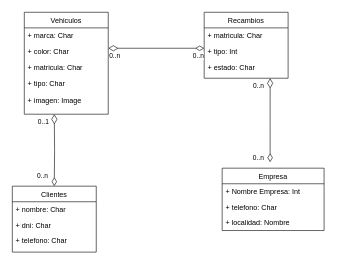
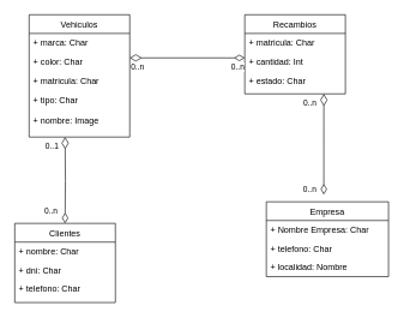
  <mxCell id="0" />
  <mxCell id="1" parent="0" />
  <mxCell id="2" value="Vehiculos" style="swimlane;fontStyle=0;childLayout=stackLayout;horizontal=1;startSize=26;fillColor=none;horizontalStack=0;resizeParent=1;resizeParentMax=0;resizeLast=0;collapsible=1;marginBottom=0;" vertex="1" parent="1"><mxGeometry x="40" y="20" width="140" height="170" as="geometry" /></mxCell>
  <mxCell id="3" value="+ marca: Char" style="text;strokeColor=none;fillColor=none;align=left;verticalAlign=top;spacingLeft=4;spacingRight=4;overflow=hidden;rotatable=0;points=[[0,0.5],[1,0.5]];portConstraint=eastwest;" vertex="1" parent="2"><mxGeometry y="26" width="140" height="26" as="geometry" /></mxCell>
  <mxCell id="4" value="+ color: Char" style="text;strokeColor=none;fillColor=none;align=left;verticalAlign=top;spacingLeft=4;spacingRight=4;overflow=hidden;rotatable=0;points=[[0,0.5],[1,0.5]];portConstraint=eastwest;" vertex="1" parent="2"><mxGeometry y="52" width="140" height="26" as="geometry" /></mxCell>
- <mxCell id="5" value="+ matricula: Char&#10; &#10;+ tipo: Char&#10;&#10;+ imagen: Image&#10;" style="text;strokeColor=none;fillColor=none;align=left;verticalAlign=top;spacingLeft=4;spacingRight=4;overflow=hidden;rotatable=0;points=[[0,0.5],[1,0.5]];portConstraint=eastwest;" vertex="1" parent="2"><mxGeometry y="78" width="140" height="92" as="geometry" /></mxCell>
+ <mxCell id="5" value="+ matricula: Char&#10; &#10;+ tipo: Char&#10;&#10;+ nombre: Image&#10;" style="text;strokeColor=none;fillColor=none;align=left;verticalAlign=top;spacingLeft=4;spacingRight=4;overflow=hidden;rotatable=0;points=[[0,0.5],[1,0.5]];portConstraint=eastwest;" vertex="1" parent="2"><mxGeometry y="78" width="140" height="92" as="geometry" /></mxCell>
  <mxCell id="6" value="Recambios" style="swimlane;fontStyle=0;childLayout=stackLayout;horizontal=1;startSize=26;fillColor=none;horizontalStack=0;resizeParent=1;resizeParentMax=0;resizeLast=0;collapsible=1;marginBottom=0;" vertex="1" parent="1"><mxGeometry x="340" y="20" width="140" height="110" as="geometry" /></mxCell>
  <mxCell id="7" value="+ matricula: Char" style="text;strokeColor=none;fillColor=none;align=left;verticalAlign=top;spacingLeft=4;spacingRight=4;overflow=hidden;rotatable=0;points=[[0,0.5],[1,0.5]];portConstraint=eastwest;" vertex="1" parent="6"><mxGeometry y="26" width="140" height="26" as="geometry" /></mxCell>
- <mxCell id="8" value="+ tipo: Int" style="text;strokeColor=none;fillColor=none;align=left;verticalAlign=top;spacingLeft=4;spacingRight=4;overflow=hidden;rotatable=0;points=[[0,0.5],[1,0.5]];portConstraint=eastwest;" vertex="1" parent="6"><mxGeometry y="52" width="140" height="26" as="geometry" /></mxCell>
+ <mxCell id="8" value="+ cantidad: Int" style="text;strokeColor=none;fillColor=none;align=left;verticalAlign=top;spacingLeft=4;spacingRight=4;overflow=hidden;rotatable=0;points=[[0,0.5],[1,0.5]];portConstraint=eastwest;" vertex="1" parent="6"><mxGeometry y="52" width="140" height="26" as="geometry" /></mxCell>
  <mxCell id="9" value="+ estado: Char" style="text;strokeColor=none;fillColor=none;align=left;verticalAlign=top;spacingLeft=4;spacingRight=4;overflow=hidden;rotatable=0;points=[[0,0.5],[1,0.5]];portConstraint=eastwest;" vertex="1" parent="6"><mxGeometry y="78" width="140" height="32" as="geometry" /></mxCell>
  <mxCell id="10" value="Clientes" style="swimlane;fontStyle=0;childLayout=stackLayout;horizontal=1;startSize=26;fillColor=none;horizontalStack=0;resizeParent=1;resizeParentMax=0;resizeLast=0;collapsible=1;marginBottom=0;" vertex="1" parent="1"><mxGeometry x="20" y="310" width="140" height="110" as="geometry" /></mxCell>
  <mxCell id="11" value="+ nombre: Char" style="text;strokeColor=none;fillColor=none;align=left;verticalAlign=top;spacingLeft=4;spacingRight=4;overflow=hidden;rotatable=0;points=[[0,0.5],[1,0.5]];portConstraint=eastwest;" vertex="1" parent="10"><mxGeometry y="26" width="140" height="26" as="geometry" /></mxCell>
  <mxCell id="12" value="+ dni: Char" style="text;strokeColor=none;fillColor=none;align=left;verticalAlign=top;spacingLeft=4;spacingRight=4;overflow=hidden;rotatable=0;points=[[0,0.5],[1,0.5]];portConstraint=eastwest;" vertex="1" parent="10"><mxGeometry y="52" width="140" height="26" as="geometry" /></mxCell>
  <mxCell id="13" value="+ telefono: Char" style="text;strokeColor=none;fillColor=none;align=left;verticalAlign=top;spacingLeft=4;spacingRight=4;overflow=hidden;rotatable=0;points=[[0,0.5],[1,0.5]];portConstraint=eastwest;" vertex="1" parent="10"><mxGeometry y="78" width="140" height="32" as="geometry" /></mxCell>
  <mxCell id="14" value="Empresa" style="swimlane;fontStyle=0;childLayout=stackLayout;horizontal=1;startSize=26;fillColor=none;horizontalStack=0;resizeParent=1;resizeParentMax=0;resizeLast=0;collapsible=1;marginBottom=0;" vertex="1" parent="1"><mxGeometry x="370" y="280" width="170" height="104" as="geometry" /></mxCell>
- <mxCell id="15" value="+ Nombre Empresa: Int" style="text;strokeColor=none;fillColor=none;align=left;verticalAlign=top;spacingLeft=4;spacingRight=4;overflow=hidden;rotatable=0;points=[[0,0.5],[1,0.5]];portConstraint=eastwest;" vertex="1" parent="14"><mxGeometry y="26" width="170" height="26" as="geometry" /></mxCell>
+ <mxCell id="15" value="+ Nombre Empresa: Char" style="text;strokeColor=none;fillColor=none;align=left;verticalAlign=top;spacingLeft=4;spacingRight=4;overflow=hidden;rotatable=0;points=[[0,0.5],[1,0.5]];portConstraint=eastwest;" vertex="1" parent="14"><mxGeometry y="26" width="170" height="26" as="geometry" /></mxCell>
  <mxCell id="16" value="+ telefono: Char" style="text;strokeColor=none;fillColor=none;align=left;verticalAlign=top;spacingLeft=4;spacingRight=4;overflow=hidden;rotatable=0;points=[[0,0.5],[1,0.5]];portConstraint=eastwest;" vertex="1" parent="14"><mxGeometry y="52" width="170" height="26" as="geometry" /></mxCell>
  <mxCell id="17" value="+ localidad: Nombre" style="text;strokeColor=none;fillColor=none;align=left;verticalAlign=top;spacingLeft=4;spacingRight=4;overflow=hidden;rotatable=0;points=[[0,0.5],[1,0.5]];portConstraint=eastwest;" vertex="1" parent="14"><mxGeometry y="78" width="170" height="26" as="geometry" /></mxCell>
  <mxCell id="18" value="" style="endArrow=diamondThin;html=1;endSize=12;startArrow=diamondThin;startSize=14;startFill=0;edgeStyle=orthogonalEdgeStyle;rounded=0;endFill=0;" edge="1" parent="1"><mxGeometry relative="1" as="geometry"><mxPoint x="180" y="80" as="sourcePoint" /><mxPoint x="340" y="80" as="targetPoint" /></mxGeometry></mxCell>
  <mxCell id="19" value="0..n" style="edgeLabel;resizable=0;html=1;align=left;verticalAlign=top;" connectable="0" vertex="1" parent="18"><mxGeometry x="-1" relative="1" as="geometry" /></mxCell>
  <mxCell id="20" value="0..n" style="edgeLabel;resizable=0;html=1;align=right;verticalAlign=top;" connectable="0" vertex="1" parent="18"><mxGeometry x="1" relative="1" as="geometry" /></mxCell>
  <mxCell id="21" value="" style="endArrow=diamondThin;html=1;endSize=12;startArrow=diamondThin;startSize=14;startFill=0;edgeStyle=orthogonalEdgeStyle;rounded=0;endFill=0;entryX=0.5;entryY=0;entryDx=0;entryDy=0;" edge="1" parent="1" target="10"><mxGeometry relative="1" as="geometry"><mxPoint x="90" y="190" as="sourcePoint" /><mxPoint x="90" y="290" as="targetPoint" /></mxGeometry></mxCell>
  <mxCell id="22" value="0..1" style="edgeLabel;resizable=0;html=1;align=left;verticalAlign=top;" connectable="0" vertex="1" parent="21"><mxGeometry x="-1" relative="1" as="geometry"><mxPoint x="-29" as="offset" /></mxGeometry></mxCell>
  <mxCell id="23" value="0..n" style="edgeLabel;resizable=0;html=1;align=right;verticalAlign=top;" connectable="0" vertex="1" parent="21"><mxGeometry x="1" relative="1" as="geometry"><mxPoint x="-10" y="-30" as="offset" /></mxGeometry></mxCell>
  <mxCell id="24" value="" style="endArrow=diamondThin;html=1;endSize=12;startArrow=diamondThin;startSize=14;startFill=0;edgeStyle=orthogonalEdgeStyle;rounded=0;endFill=0;exitX=0.786;exitY=1;exitDx=0;exitDy=0;exitPerimeter=0;" edge="1" parent="1" source="9"><mxGeometry relative="1" as="geometry"><mxPoint x="330" y="210" as="sourcePoint" /><mxPoint x="450" y="270" as="targetPoint" /></mxGeometry></mxCell>
  <mxCell id="25" value="0..n" style="edgeLabel;resizable=0;html=1;align=left;verticalAlign=top;" connectable="0" vertex="1" parent="24"><mxGeometry x="-1" relative="1" as="geometry"><mxPoint x="-30" as="offset" /></mxGeometry></mxCell>
  <mxCell id="26" value="0..n" style="edgeLabel;resizable=0;html=1;align=right;verticalAlign=top;" connectable="0" vertex="1" parent="24"><mxGeometry x="1" relative="1" as="geometry"><mxPoint x="-10" y="-20" as="offset" /></mxGeometry></mxCell>
